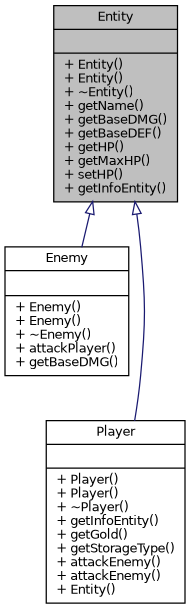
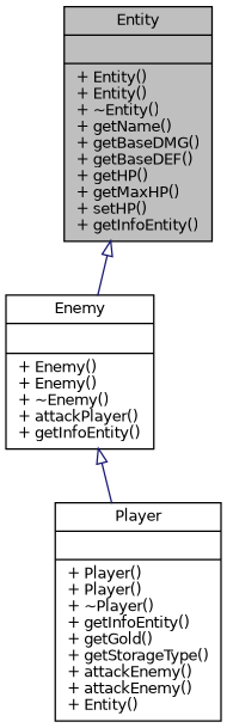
  digraph {
    node [color=black fillcolor=white fontname=Helvetica fontsize=10 shape=record style=filled]
    edge [arrowtail=onormal color=midnightblue dir=back fontname=Helvetica fontsize=10 labelfontname=Helvetica labelfontsize=10 style=solid]
    n1 [fillcolor=grey75 fontcolor=black height=0.2 label="{Entity\n||+ Entity()\l+ Entity()\l+ ~Entity()\l+ getName()\l+ getBaseDMG()\l+ getBaseDEF()\l+ getHP()\l+ getMaxHP()\l+ setHP()\l+ getInfoEntity()\l}" width=0.4]
-   n2 [height=0.2 label="{Enemy\n||+ Enemy()\l+ Enemy()\l+ ~Enemy()\l+ attackPlayer()\l+ getBaseDMG()\l}" width=0.4]
+   n2 [height=0.2 label="{Enemy\n||+ Enemy()\l+ Enemy()\l+ ~Enemy()\l+ attackPlayer()\l+ getInfoEntity()\l}" width=0.4]
    n3 [height=0.2 label="{Player\n||+ Player()\l+ Player()\l+ ~Player()\l+ getInfoEntity()\l+ getGold()\l+ getStorageType()\l+ attackEnemy()\l+ attackEnemy()\l+ Entity()\l}" width=0.4]
    n1 -> n2
-   n1 -> n3
+   n2 -> n3
  }
